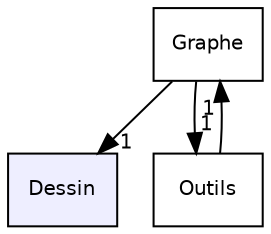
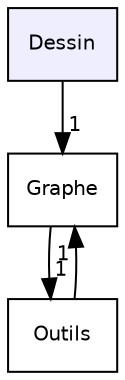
  digraph {
    compound=true
    node [fontname=Helvetica fontsize=10 shape=box]
    edge [headlabel=1 labeldistance=1.5 labelfontname=Helvetica labelfontsize=10]
    n1 [fillcolor="#eeeeff" label=Dessin pencolor=black style=filled]
    n2 [label=Graphe]
    n3 [label=Outils]
-   n2 -> n1
+   n1 -> n2
    n2 -> n3
    n3 -> n2
  }
